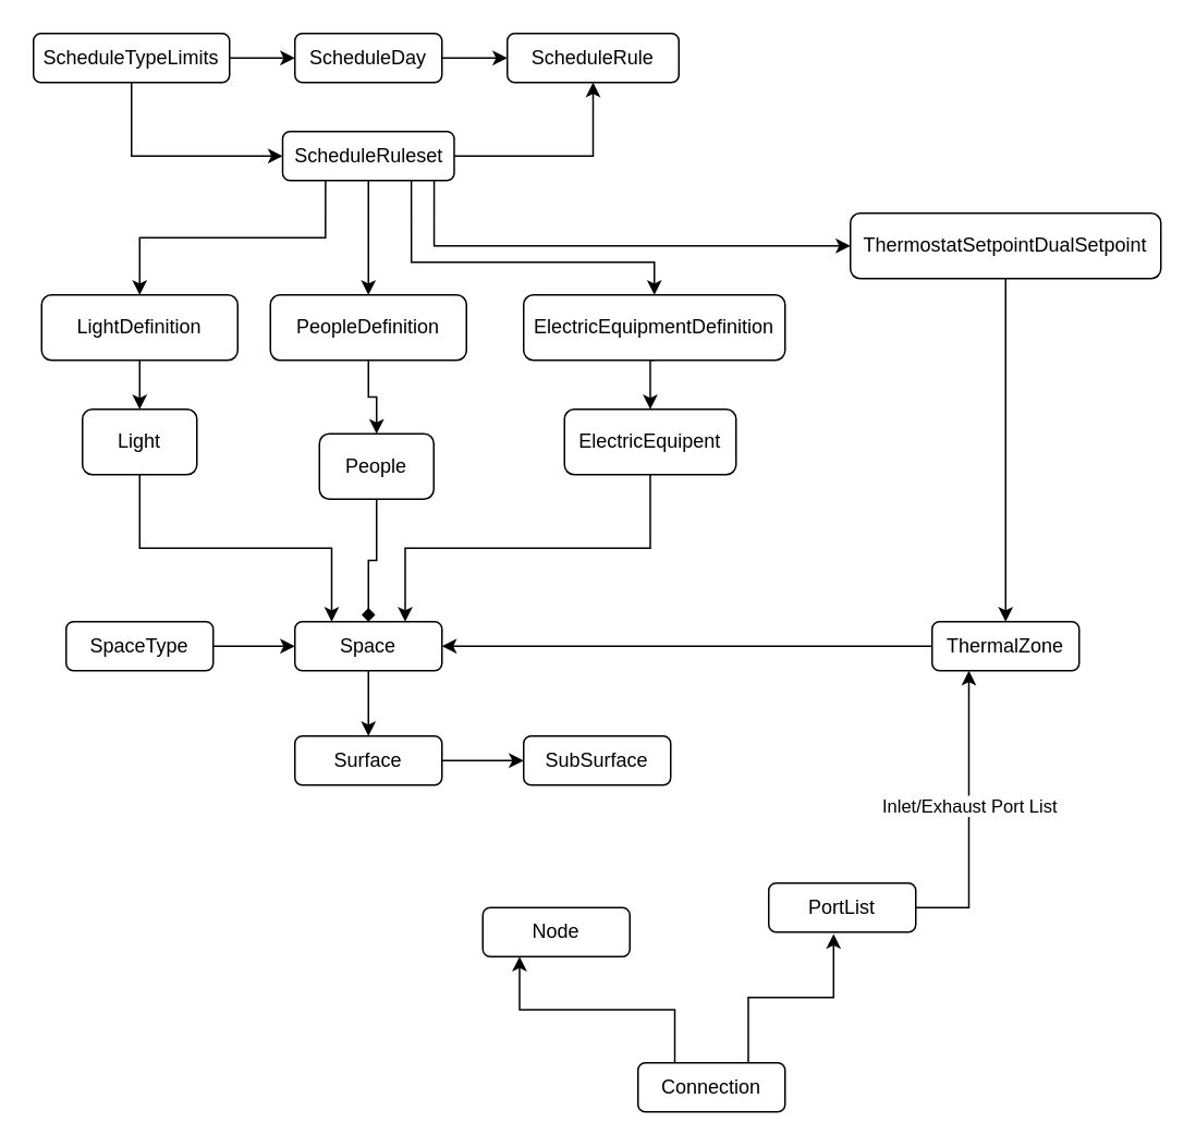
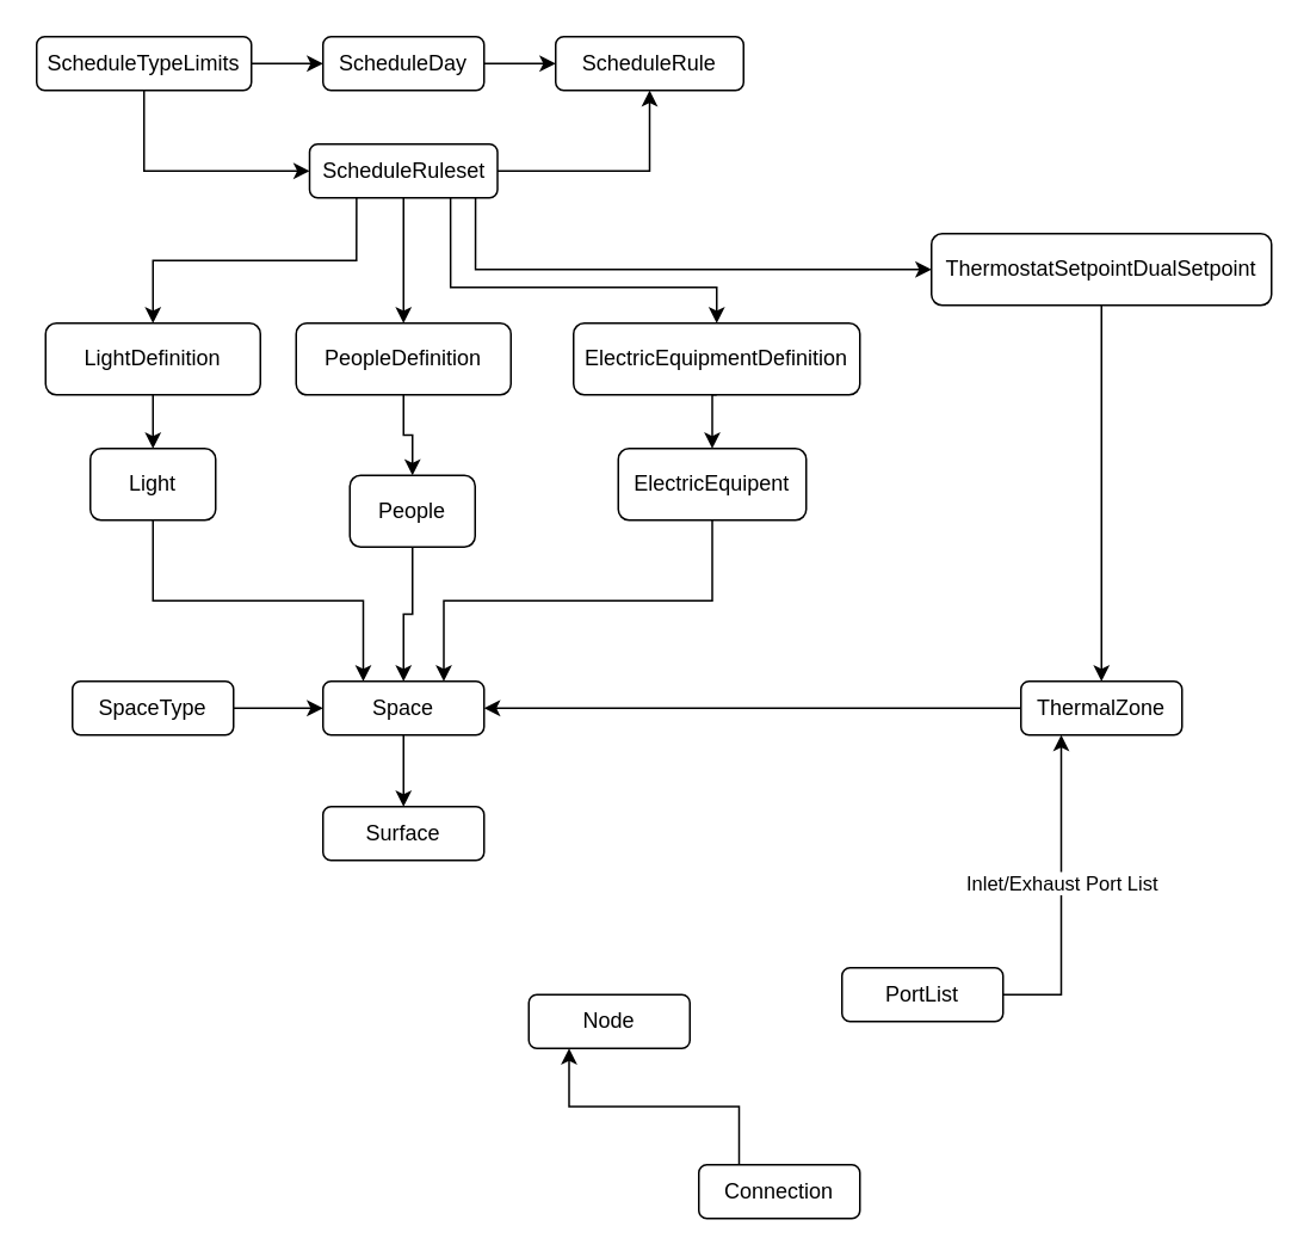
  <mxCell id="0" />
  <mxCell id="1" parent="0" />
  <mxCell id="2" style="edgeStyle=orthogonalEdgeStyle;rounded=0;orthogonalLoop=1;jettySize=auto;html=1;exitX=1;exitY=0.5;exitDx=0;exitDy=0;" parent="1" source="4" target="6" edge="1"><mxGeometry relative="1" as="geometry" /></mxCell>
  <mxCell id="3" style="edgeStyle=orthogonalEdgeStyle;rounded=0;orthogonalLoop=1;jettySize=auto;html=1;exitX=0.5;exitY=1;exitDx=0;exitDy=0;entryX=0;entryY=0.5;entryDx=0;entryDy=0;" parent="1" source="4" target="12" edge="1"><mxGeometry relative="1" as="geometry" /></mxCell>
  <mxCell id="4" value="ScheduleTypeLimits" style="text;html=1;align=center;verticalAlign=middle;whiteSpace=wrap;rounded=1;strokeColor=default;fillColor=none;" parent="1" vertex="1"><mxGeometry x="20" y="20" width="120" height="30" as="geometry" /></mxCell>
  <mxCell id="5" style="edgeStyle=orthogonalEdgeStyle;rounded=0;orthogonalLoop=1;jettySize=auto;html=1;exitX=1;exitY=0.5;exitDx=0;exitDy=0;" parent="1" source="6" target="13" edge="1"><mxGeometry relative="1" as="geometry" /></mxCell>
  <mxCell id="6" value="ScheduleDay" style="text;html=1;align=center;verticalAlign=middle;whiteSpace=wrap;rounded=1;strokeColor=default;glass=0;" parent="1" vertex="1"><mxGeometry x="180" y="20" width="90" height="30" as="geometry" /></mxCell>
  <mxCell id="7" style="edgeStyle=orthogonalEdgeStyle;rounded=0;orthogonalLoop=1;jettySize=auto;html=1;exitX=1;exitY=0.5;exitDx=0;exitDy=0;" parent="1" source="12" target="13" edge="1"><mxGeometry relative="1" as="geometry" /></mxCell>
  <mxCell id="8" style="edgeStyle=orthogonalEdgeStyle;rounded=0;orthogonalLoop=1;jettySize=auto;html=1;exitX=0.883;exitY=0.99;exitDx=0;exitDy=0;entryX=0;entryY=0.5;entryDx=0;entryDy=0;exitPerimeter=0;" parent="1" source="12" target="17" edge="1"><mxGeometry relative="1" as="geometry" /></mxCell>
  <mxCell id="9" style="edgeStyle=orthogonalEdgeStyle;rounded=0;orthogonalLoop=1;jettySize=auto;html=1;exitX=0.5;exitY=1;exitDx=0;exitDy=0;" parent="1" source="12" target="19" edge="1"><mxGeometry relative="1" as="geometry" /></mxCell>
  <mxCell id="10" style="edgeStyle=orthogonalEdgeStyle;rounded=0;orthogonalLoop=1;jettySize=auto;html=1;exitX=0.25;exitY=1;exitDx=0;exitDy=0;" parent="1" source="12" target="27" edge="1"><mxGeometry relative="1" as="geometry" /></mxCell>
  <mxCell id="11" style="edgeStyle=orthogonalEdgeStyle;rounded=0;orthogonalLoop=1;jettySize=auto;html=1;exitX=0.75;exitY=1;exitDx=0;exitDy=0;" parent="1" source="12" target="31" edge="1"><mxGeometry relative="1" as="geometry"><Array as="points"><mxPoint x="251" y="160" /><mxPoint x="400" y="160" /></Array></mxGeometry></mxCell>
  <mxCell id="12" value="ScheduleRuleset" style="text;html=1;align=center;verticalAlign=middle;whiteSpace=wrap;rounded=1;strokeColor=default;glass=0;" parent="1" vertex="1"><mxGeometry x="172.5" y="80" width="105" height="30" as="geometry" /></mxCell>
  <mxCell id="13" value="ScheduleRule" style="text;html=1;align=center;verticalAlign=middle;whiteSpace=wrap;rounded=1;strokeColor=default;glass=0;" parent="1" vertex="1"><mxGeometry x="310" y="20" width="105" height="30" as="geometry" /></mxCell>
  <mxCell id="14" style="edgeStyle=orthogonalEdgeStyle;rounded=0;orthogonalLoop=1;jettySize=auto;html=1;exitX=0;exitY=0.5;exitDx=0;exitDy=0;entryX=1;entryY=0.5;entryDx=0;entryDy=0;" parent="1" source="15" target="23" edge="1"><mxGeometry relative="1" as="geometry" /></mxCell>
  <mxCell id="15" value="ThermalZone" style="text;html=1;align=center;verticalAlign=middle;whiteSpace=wrap;rounded=1;strokeColor=default;glass=0;" parent="1" vertex="1"><mxGeometry x="570" y="380" width="90" height="30" as="geometry" /></mxCell>
  <mxCell id="16" style="edgeStyle=orthogonalEdgeStyle;rounded=0;orthogonalLoop=1;jettySize=auto;html=1;exitX=0.5;exitY=1;exitDx=0;exitDy=0;" parent="1" source="17" target="15" edge="1"><mxGeometry relative="1" as="geometry" /></mxCell>
  <mxCell id="17" value="ThermostatSetpointDualSetpoint" style="text;html=1;align=center;verticalAlign=middle;whiteSpace=wrap;rounded=1;strokeColor=default;glass=0;" parent="1" vertex="1"><mxGeometry x="520" y="130" width="190" height="40" as="geometry" /></mxCell>
  <mxCell id="18" style="edgeStyle=orthogonalEdgeStyle;rounded=0;orthogonalLoop=1;jettySize=auto;html=1;exitX=0.5;exitY=1;exitDx=0;exitDy=0;entryX=0.5;entryY=0;entryDx=0;entryDy=0;" parent="1" source="19" target="21" edge="1"><mxGeometry relative="1" as="geometry" /></mxCell>
  <mxCell id="19" value="PeopleDefinition" style="text;html=1;align=center;verticalAlign=middle;whiteSpace=wrap;rounded=1;strokeColor=default;glass=0;" parent="1" vertex="1"><mxGeometry x="165" y="180" width="120" height="40" as="geometry" /></mxCell>
- <mxCell id="20" style="edgeStyle=orthogonalEdgeStyle;rounded=0;orthogonalLoop=1;jettySize=auto;html=1;exitX=0.5;exitY=1;exitDx=0;exitDy=0;endArrow=diamond;" parent="1" source="21" target="23" edge="1"><mxGeometry relative="1" as="geometry" /></mxCell>
+ <mxCell id="20" style="edgeStyle=orthogonalEdgeStyle;rounded=0;orthogonalLoop=1;jettySize=auto;html=1;exitX=0.5;exitY=1;exitDx=0;exitDy=0;" parent="1" source="21" target="23" edge="1"><mxGeometry relative="1" as="geometry" /></mxCell>
  <mxCell id="21" value="People" style="text;html=1;align=center;verticalAlign=middle;whiteSpace=wrap;rounded=1;strokeColor=default;glass=0;" parent="1" vertex="1"><mxGeometry x="195" y="265" width="70" height="40" as="geometry" /></mxCell>
  <mxCell id="22" style="edgeStyle=orthogonalEdgeStyle;rounded=0;orthogonalLoop=1;jettySize=auto;html=1;exitX=0.5;exitY=1;exitDx=0;exitDy=0;" parent="1" source="23" target="35" edge="1"><mxGeometry relative="1" as="geometry" /></mxCell>
  <mxCell id="23" value="Space" style="text;html=1;align=center;verticalAlign=middle;whiteSpace=wrap;rounded=1;strokeColor=default;glass=0;" parent="1" vertex="1"><mxGeometry x="180" y="380" width="90" height="30" as="geometry" /></mxCell>
  <mxCell id="24" style="edgeStyle=orthogonalEdgeStyle;rounded=0;orthogonalLoop=1;jettySize=auto;html=1;exitX=1;exitY=0.5;exitDx=0;exitDy=0;" parent="1" source="25" target="23" edge="1"><mxGeometry relative="1" as="geometry" /></mxCell>
  <mxCell id="25" value="SpaceType" style="text;html=1;align=center;verticalAlign=middle;whiteSpace=wrap;rounded=1;strokeColor=default;glass=0;" parent="1" vertex="1"><mxGeometry x="40" y="380" width="90" height="30" as="geometry" /></mxCell>
  <mxCell id="26" style="edgeStyle=orthogonalEdgeStyle;rounded=0;orthogonalLoop=1;jettySize=auto;html=1;exitX=0.5;exitY=1;exitDx=0;exitDy=0;" parent="1" source="27" target="29" edge="1"><mxGeometry relative="1" as="geometry" /></mxCell>
  <mxCell id="27" value="LightDefinition" style="text;html=1;align=center;verticalAlign=middle;whiteSpace=wrap;rounded=1;strokeColor=default;glass=0;" parent="1" vertex="1"><mxGeometry x="25" y="180" width="120" height="40" as="geometry" /></mxCell>
  <mxCell id="28" style="edgeStyle=orthogonalEdgeStyle;rounded=0;orthogonalLoop=1;jettySize=auto;html=1;exitX=0.5;exitY=1;exitDx=0;exitDy=0;entryX=0.25;entryY=0;entryDx=0;entryDy=0;" parent="1" source="29" target="23" edge="1"><mxGeometry relative="1" as="geometry" /></mxCell>
  <mxCell id="29" value="Light" style="text;html=1;align=center;verticalAlign=middle;whiteSpace=wrap;rounded=1;strokeColor=default;glass=0;" parent="1" vertex="1"><mxGeometry x="50" y="250" width="70" height="40" as="geometry" /></mxCell>
  <mxCell id="30" style="edgeStyle=orthogonalEdgeStyle;rounded=0;orthogonalLoop=1;jettySize=auto;html=1;exitX=0.5;exitY=1;exitDx=0;exitDy=0;entryX=0.5;entryY=0;entryDx=0;entryDy=0;" parent="1" source="31" target="33" edge="1"><mxGeometry relative="1" as="geometry" /></mxCell>
  <mxCell id="31" value="ElectricEquipmentDefinition" style="text;html=1;align=center;verticalAlign=middle;whiteSpace=wrap;rounded=1;strokeColor=default;glass=0;" parent="1" vertex="1"><mxGeometry x="320" y="180" width="160" height="40" as="geometry" /></mxCell>
  <mxCell id="32" style="edgeStyle=orthogonalEdgeStyle;rounded=0;orthogonalLoop=1;jettySize=auto;html=1;exitX=0.5;exitY=1;exitDx=0;exitDy=0;entryX=0.75;entryY=0;entryDx=0;entryDy=0;" parent="1" source="33" target="23" edge="1"><mxGeometry relative="1" as="geometry" /></mxCell>
  <mxCell id="33" value="ElectricEquipent" style="text;html=1;align=center;verticalAlign=middle;whiteSpace=wrap;rounded=1;strokeColor=default;glass=0;" parent="1" vertex="1"><mxGeometry x="345" y="250" width="105" height="40" as="geometry" /></mxCell>
- <mxCell id="34" style="edgeStyle=orthogonalEdgeStyle;rounded=0;orthogonalLoop=1;jettySize=auto;html=1;exitX=1;exitY=0.5;exitDx=0;exitDy=0;" parent="1" source="35" target="36" edge="1"><mxGeometry relative="1" as="geometry" /></mxCell>
  <mxCell id="35" value="Surface" style="text;html=1;align=center;verticalAlign=middle;whiteSpace=wrap;rounded=1;strokeColor=default;glass=0;" parent="1" vertex="1"><mxGeometry x="180" y="450" width="90" height="30" as="geometry" /></mxCell>
- <mxCell id="36" value="SubSurface" style="text;html=1;align=center;verticalAlign=middle;whiteSpace=wrap;rounded=1;strokeColor=default;glass=0;" parent="1" vertex="1"><mxGeometry x="320" y="450" width="90" height="30" as="geometry" /></mxCell>
  <mxCell id="37" style="edgeStyle=orthogonalEdgeStyle;rounded=0;orthogonalLoop=1;jettySize=auto;html=1;entryX=0.25;entryY=1;entryDx=0;entryDy=0;" parent="1" source="39" target="15" edge="1"><mxGeometry relative="1" as="geometry" /></mxCell>
  <mxCell id="38" value="Inlet/Exhaust Port List" style="edgeLabel;html=1;align=center;verticalAlign=middle;resizable=0;points=[];" parent="37" vertex="1" connectable="0"><mxGeometry x="0.076" relative="1" as="geometry"><mxPoint as="offset" /></mxGeometry></mxCell>
  <mxCell id="39" value="PortList" style="text;html=1;align=center;verticalAlign=middle;whiteSpace=wrap;rounded=1;strokeColor=default;glass=0;" parent="1" vertex="1"><mxGeometry x="470" y="540" width="90" height="30" as="geometry" /></mxCell>
  <mxCell id="40" style="edgeStyle=orthogonalEdgeStyle;rounded=0;orthogonalLoop=1;jettySize=auto;html=1;exitX=0.25;exitY=0;exitDx=0;exitDy=0;entryX=0.25;entryY=1;entryDx=0;entryDy=0;" parent="1" source="41" target="42" edge="1"><mxGeometry relative="1" as="geometry" /></mxCell>
  <mxCell id="41" value="Connection" style="text;html=1;align=center;verticalAlign=middle;whiteSpace=wrap;rounded=1;strokeColor=default;glass=0;" parent="1" vertex="1"><mxGeometry x="390" y="650" width="90" height="30" as="geometry" /></mxCell>
  <mxCell id="42" value="Node" style="text;html=1;align=center;verticalAlign=middle;whiteSpace=wrap;rounded=1;strokeColor=default;glass=0;" parent="1" vertex="1"><mxGeometry x="295" y="555" width="90" height="30" as="geometry" /></mxCell>
- <mxCell id="43" style="edgeStyle=orthogonalEdgeStyle;rounded=0;orthogonalLoop=1;jettySize=auto;html=1;exitX=0.75;exitY=0;exitDx=0;exitDy=0;entryX=0.441;entryY=1.039;entryDx=0;entryDy=0;entryPerimeter=0;" parent="1" source="41" target="39" edge="1"><mxGeometry relative="1" as="geometry" /></mxCell>
